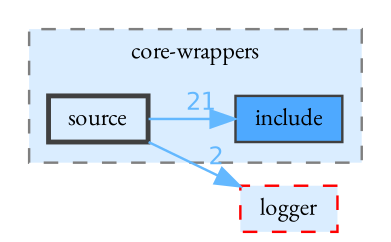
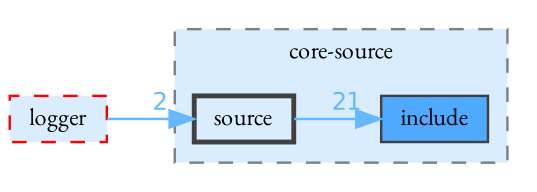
  digraph {
    compound=true
    fontname="EB Garamond"
    rankdir=LR
    node [color=grey25 fillcolor="#daedff" fontname="EB Garamond" fontsize=10 shape=box]
    edge [color=steelblue1 fontcolor=steelblue1 fontname="EB Garamond" fontsize=10 labeldistance=1.5 labelfontname=Helvetica labelfontsize=10]
    n1 [fillcolor="#4ea9ff" height=0.2 label=include style=filled width=0.4]
    n2 [height=0.2 label=source style="filled,bold" width=0.4]
    n3 [color=red height=0.2 label=logger style="filled,dashed" width=0.4]
    subgraph cluster_1 {
      bgcolor="#daedff"
      fontsize=10
-     label="core-wrappers"
+     label="core-source"
      pencolor=grey50
      style="filled,dashed"
      n1
      n2
    }
    n2 -> n1 [headlabel=21]
-   n2 -> n3 [headlabel=2]
+   n3 -> n2 [headlabel=2]
  }
